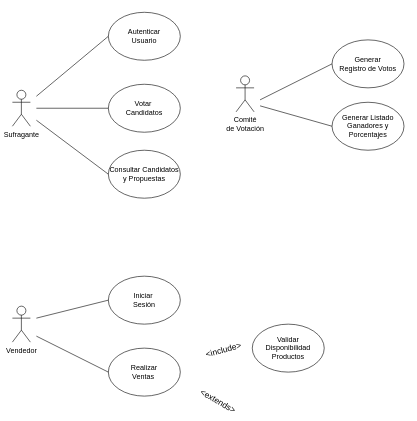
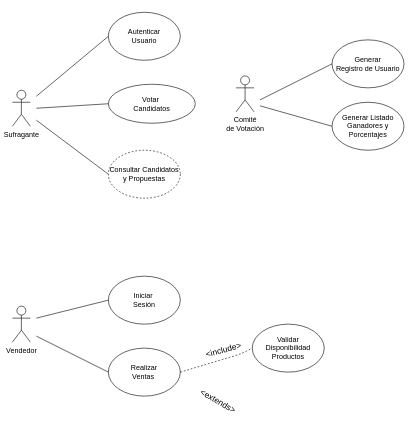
  <mxCell id="0" />
  <mxCell id="1" parent="0" />
  <mxCell id="2" value="Sufragante&lt;br&gt;" style="shape=umlActor;verticalLabelPosition=bottom;labelBackgroundColor=#ffffff;verticalAlign=top;html=1;" vertex="1" parent="1"><mxGeometry x="20" y="150" width="30" height="60" as="geometry" /></mxCell>
  <mxCell id="3" value="Autenticar &lt;br&gt;Usuario" style="ellipse;whiteSpace=wrap;html=1;" vertex="1" parent="1"><mxGeometry x="180" y="20" width="120" height="80" as="geometry" /></mxCell>
- <mxCell id="4" value="Votar&amp;nbsp;&lt;br&gt;Candidatos&lt;br&gt;" style="ellipse;whiteSpace=wrap;html=1;" vertex="1" parent="1"><mxGeometry x="180" y="140" width="120" height="80" as="geometry" /></mxCell>
- <mxCell id="5" value="Consultar Candidatos&lt;br&gt;y Propuestas&lt;br&gt;" style="ellipse;whiteSpace=wrap;html=1;" vertex="1" parent="1"><mxGeometry x="180" y="250" width="120" height="80" as="geometry" /></mxCell>
+ <mxCell id="4" value="Votar&amp;nbsp;&lt;br&gt;Candidatos&lt;br&gt;" style="ellipse;whiteSpace=wrap;html=1;" vertex="1" parent="1"><mxGeometry x="180" y="140" width="145" height="65" as="geometry" /></mxCell>
+ <mxCell id="5" value="Consultar Candidatos&lt;br&gt;y Propuestas&lt;br&gt;" style="ellipse;whiteSpace=wrap;html=1;dashed=1;" vertex="1" parent="1"><mxGeometry x="180" y="250" width="120" height="80" as="geometry" /></mxCell>
  <mxCell id="6" value="Comité &lt;br&gt;de Votación" style="shape=umlActor;verticalLabelPosition=bottom;labelBackgroundColor=#ffffff;verticalAlign=top;html=1;outlineConnect=0;" vertex="1" parent="1"><mxGeometry x="393" y="126" width="30" height="60" as="geometry" /></mxCell>
- <mxCell id="7" value="Generar &lt;br&gt;Registro de Votos" style="ellipse;whiteSpace=wrap;html=1;" vertex="1" parent="1"><mxGeometry x="553" y="66" width="120" height="80" as="geometry" /></mxCell>
+ <mxCell id="7" value="Generar &lt;br&gt;Registro de Usuario" style="ellipse;whiteSpace=wrap;html=1;" vertex="1" parent="1"><mxGeometry x="553" y="66" width="120" height="80" as="geometry" /></mxCell>
  <mxCell id="8" value="Generar Listado Ganadores y Porcentajes" style="ellipse;whiteSpace=wrap;html=1;" vertex="1" parent="1"><mxGeometry x="553" y="170" width="120" height="80" as="geometry" /></mxCell>
  <mxCell id="9" value="" style="endArrow=none;html=1;entryX=0;entryY=0.5;entryDx=0;entryDy=0;" edge="1" parent="1" target="7"><mxGeometry width="50" height="50" relative="1" as="geometry"><mxPoint x="433" y="166" as="sourcePoint" /><mxPoint x="523" y="126" as="targetPoint" /></mxGeometry></mxCell>
  <mxCell id="10" value="" style="endArrow=none;html=1;entryX=0;entryY=0.5;entryDx=0;entryDy=0;" edge="1" parent="1" target="8"><mxGeometry width="50" height="50" relative="1" as="geometry"><mxPoint x="433" y="176" as="sourcePoint" /><mxPoint x="423" y="276" as="targetPoint" /></mxGeometry></mxCell>
  <mxCell id="11" value="" style="endArrow=none;html=1;entryX=0;entryY=0.5;entryDx=0;entryDy=0;" edge="1" parent="1" target="5"><mxGeometry width="50" height="50" relative="1" as="geometry"><mxPoint x="60" y="200" as="sourcePoint" /><mxPoint x="50" y="610" as="targetPoint" /></mxGeometry></mxCell>
  <mxCell id="12" value="" style="endArrow=none;html=1;entryX=0;entryY=0.5;entryDx=0;entryDy=0;" edge="1" parent="1" target="4"><mxGeometry width="50" height="50" relative="1" as="geometry"><mxPoint x="60" y="180" as="sourcePoint" /><mxPoint x="100" y="290" as="targetPoint" /></mxGeometry></mxCell>
  <mxCell id="13" value="" style="endArrow=none;html=1;entryX=0;entryY=0.5;entryDx=0;entryDy=0;" edge="1" parent="1" target="3"><mxGeometry width="50" height="50" relative="1" as="geometry"><mxPoint x="60" y="160" as="sourcePoint" /><mxPoint x="100" y="360" as="targetPoint" /></mxGeometry></mxCell>
  <mxCell id="14" value="Vendedor&lt;br&gt;" style="shape=umlActor;verticalLabelPosition=bottom;labelBackgroundColor=#ffffff;verticalAlign=top;html=1;outlineConnect=0;" vertex="1" parent="1"><mxGeometry x="20" y="510" width="30" height="60" as="geometry" /></mxCell>
  <mxCell id="15" value="Iniciar&amp;nbsp; &lt;br&gt;Sesión" style="ellipse;whiteSpace=wrap;html=1;" vertex="1" parent="1"><mxGeometry x="180" y="460" width="120" height="80" as="geometry" /></mxCell>
  <mxCell id="16" value="Realizar &lt;br&gt;Ventas&amp;nbsp;" style="ellipse;whiteSpace=wrap;html=1;" vertex="1" parent="1"><mxGeometry x="180" y="580" width="120" height="80" as="geometry" /></mxCell>
  <mxCell id="17" value="Validar &lt;br&gt;Disponibilidad Productos" style="ellipse;whiteSpace=wrap;html=1;" vertex="1" parent="1"><mxGeometry x="420" y="540" width="120" height="80" as="geometry" /></mxCell>
+ <mxCell id="18" value="" style="endArrow=none;dashed=1;html=1;entryX=0;entryY=0.5;entryDx=0;entryDy=0;exitX=1;exitY=0.5;exitDx=0;exitDy=0;" edge="1" parent="1" source="16" target="17"><mxGeometry width="50" height="50" relative="1" as="geometry"><mxPoint x="10" y="730" as="sourcePoint" /><mxPoint x="60" y="680" as="targetPoint" /><Array as="points"><mxPoint x="400" y="590" /></Array></mxGeometry></mxCell>
  <mxCell id="19" value="&lt;font style=&quot;font-size: 14px&quot;&gt;&amp;lt;include&amp;gt;&lt;/font&gt;" style="text;html=1;resizable=0;points=[];autosize=1;align=left;verticalAlign=top;spacingTop=-4;rotation=-15;" vertex="1" parent="1"><mxGeometry x="340" y="570" width="80" height="20" as="geometry" /></mxCell>
  <mxCell id="20" value="&lt;font style=&quot;font-size: 14px&quot;&gt;&amp;lt;extends&amp;gt;&lt;/font&gt;" style="text;html=1;resizable=0;points=[];autosize=1;align=left;verticalAlign=top;spacingTop=-4;rotation=30;" vertex="1" parent="1"><mxGeometry x="328" y="660" width="80" height="20" as="geometry" /></mxCell>
  <mxCell id="21" value="" style="endArrow=none;html=1;entryX=0;entryY=0.5;entryDx=0;entryDy=0;" edge="1" parent="1" target="15"><mxGeometry width="50" height="50" relative="1" as="geometry"><mxPoint x="60" y="530" as="sourcePoint" /><mxPoint x="60" y="740" as="targetPoint" /></mxGeometry></mxCell>
  <mxCell id="22" value="" style="endArrow=none;html=1;entryX=0;entryY=0.5;entryDx=0;entryDy=0;" edge="1" parent="1" target="16"><mxGeometry width="50" height="50" relative="1" as="geometry"><mxPoint x="60" y="560" as="sourcePoint" /><mxPoint x="60" y="740" as="targetPoint" /></mxGeometry></mxCell>
